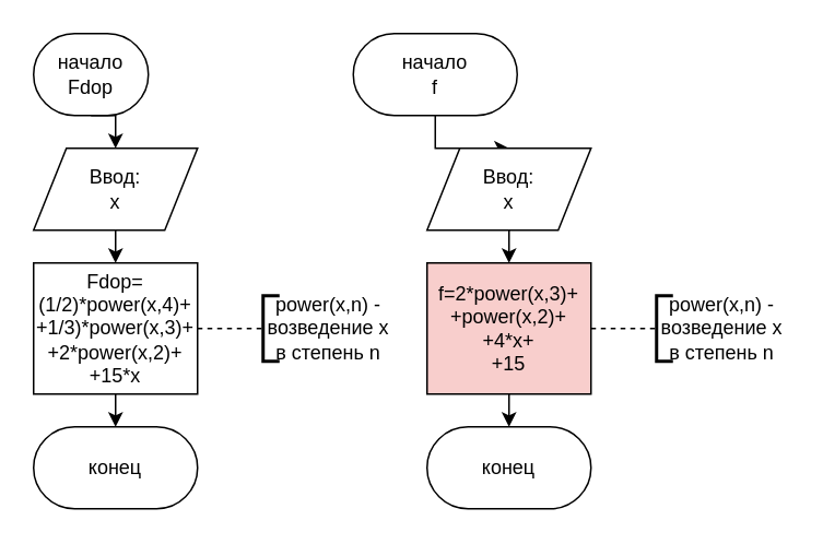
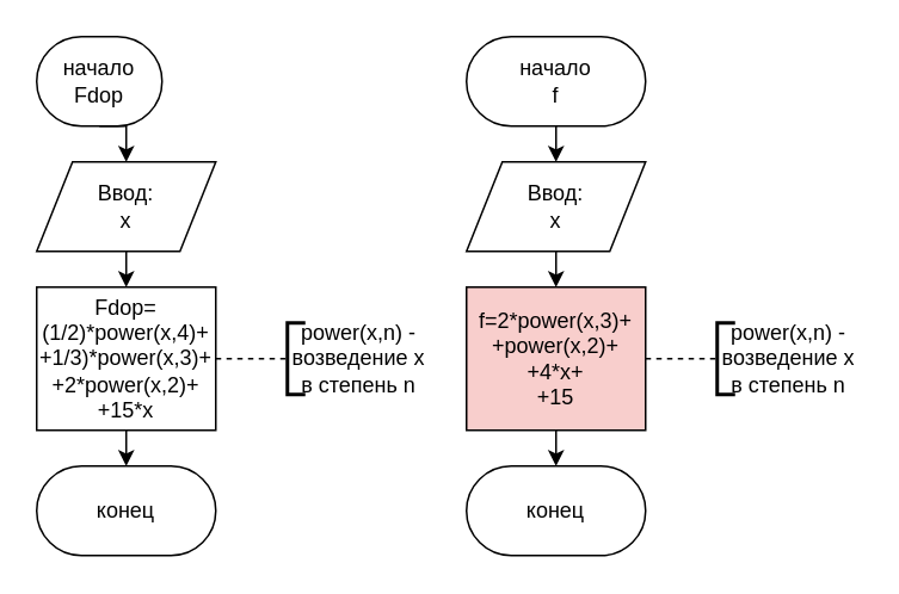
  <mxCell id="0" />
  <mxCell id="1" parent="0" />
  <mxCell id="2" style="edgeStyle=orthogonalEdgeStyle;rounded=0;orthogonalLoop=1;jettySize=auto;html=1;exitX=0.5;exitY=1;exitDx=0;exitDy=0;entryX=0.5;entryY=0;entryDx=0;entryDy=0;" parent="1" source="3" target="7" edge="1"><mxGeometry relative="1" as="geometry" /></mxCell>
  <mxCell id="3" value="начало&lt;br&gt;Fdop" style="rounded=1;whiteSpace=wrap;html=1;arcSize=50;" parent="1" vertex="1"><mxGeometry x="20" y="20" width="70" height="50" as="geometry" /></mxCell>
  <mxCell id="4" style="edgeStyle=orthogonalEdgeStyle;rounded=0;orthogonalLoop=1;jettySize=auto;html=1;exitX=0.5;exitY=1;exitDx=0;exitDy=0;entryX=0.5;entryY=0;entryDx=0;entryDy=0;" parent="1" source="5" target="8" edge="1"><mxGeometry relative="1" as="geometry" /></mxCell>
  <mxCell id="5" value="Fdop=(1/2)*power(x,4)+&lt;br&gt;+1/3)*power(x,3)+&lt;br&gt;+2*power(x,2)+&lt;br&gt;+15*x" style="rounded=0;whiteSpace=wrap;html=1;" parent="1" vertex="1"><mxGeometry x="20" y="160" width="100" height="80" as="geometry" /></mxCell>
  <mxCell id="6" style="edgeStyle=orthogonalEdgeStyle;rounded=0;orthogonalLoop=1;jettySize=auto;html=1;exitX=0.5;exitY=1;exitDx=0;exitDy=0;entryX=0.5;entryY=0;entryDx=0;entryDy=0;" parent="1" source="7" target="5" edge="1"><mxGeometry relative="1" as="geometry" /></mxCell>
  <mxCell id="7" value="Ввод:&lt;br&gt;x" style="shape=parallelogram;perimeter=parallelogramPerimeter;whiteSpace=wrap;html=1;fixedSize=1;" parent="1" vertex="1"><mxGeometry x="20" y="90" width="100" height="50" as="geometry" /></mxCell>
  <mxCell id="8" value="конец" style="rounded=1;whiteSpace=wrap;html=1;arcSize=50;" parent="1" vertex="1"><mxGeometry x="20" y="260" width="100" height="50" as="geometry" /></mxCell>
  <mxCell id="9" style="edgeStyle=orthogonalEdgeStyle;rounded=0;orthogonalLoop=1;jettySize=auto;html=1;exitX=0.5;exitY=1;exitDx=0;exitDy=0;entryX=0.5;entryY=0;entryDx=0;entryDy=0;" parent="1" source="10" target="14" edge="1"><mxGeometry relative="1" as="geometry" /></mxCell>
- <mxCell id="10" value="начало&lt;br&gt;f" style="rounded=1;whiteSpace=wrap;html=1;arcSize=50;" parent="1" vertex="1"><mxGeometry x="215" y="20" width="100" height="50" as="geometry" /></mxCell>
+ <mxCell id="10" value="начало&lt;br&gt;f" style="rounded=1;whiteSpace=wrap;html=1;arcSize=50;" parent="1" vertex="1"><mxGeometry x="260" y="20" width="100" height="50" as="geometry" /></mxCell>
  <mxCell id="11" style="edgeStyle=orthogonalEdgeStyle;rounded=0;orthogonalLoop=1;jettySize=auto;html=1;exitX=0.5;exitY=1;exitDx=0;exitDy=0;entryX=0.5;entryY=0;entryDx=0;entryDy=0;" parent="1" source="12" target="15" edge="1"><mxGeometry relative="1" as="geometry" /></mxCell>
  <mxCell id="12" value="f=2*power(x,3)+&lt;br&gt;+power(x,2)+&lt;br&gt;+4*x+&lt;br&gt;+15" style="rounded=0;whiteSpace=wrap;html=1;fillColor=#f8cecc;" parent="1" vertex="1"><mxGeometry x="260" y="160" width="100" height="80" as="geometry" /></mxCell>
  <mxCell id="13" style="edgeStyle=orthogonalEdgeStyle;rounded=0;orthogonalLoop=1;jettySize=auto;html=1;exitX=0.5;exitY=1;exitDx=0;exitDy=0;entryX=0.5;entryY=0;entryDx=0;entryDy=0;" parent="1" source="14" target="12" edge="1"><mxGeometry relative="1" as="geometry" /></mxCell>
  <mxCell id="14" value="Ввод:&lt;br&gt;x" style="shape=parallelogram;perimeter=parallelogramPerimeter;whiteSpace=wrap;html=1;fixedSize=1;" parent="1" vertex="1"><mxGeometry x="260" y="90" width="100" height="50" as="geometry" /></mxCell>
  <mxCell id="15" value="конец" style="rounded=1;whiteSpace=wrap;html=1;arcSize=50;" parent="1" vertex="1"><mxGeometry x="260" y="260" width="100" height="50" as="geometry" /></mxCell>
  <mxCell id="16" value="" style="endArrow=none;dashed=1;html=1;rounded=0;" parent="1" source="18" edge="1"><mxGeometry width="50" height="50" relative="1" as="geometry"><mxPoint x="120" y="200" as="sourcePoint" /><mxPoint x="160" y="200" as="targetPoint" /></mxGeometry></mxCell>
  <mxCell id="17" value="" style="endArrow=none;dashed=1;html=1;rounded=0;" parent="1" target="18" edge="1"><mxGeometry width="50" height="50" relative="1" as="geometry"><mxPoint x="120" y="200" as="sourcePoint" /><mxPoint x="160" y="200" as="targetPoint" /></mxGeometry></mxCell>
  <mxCell id="18" value="" style="strokeWidth=2;html=1;shape=mxgraph.flowchart.annotation_1;align=left;pointerEvents=1;" parent="1" vertex="1"><mxGeometry x="160" y="180" width="10" height="40" as="geometry" /></mxCell>
  <mxCell id="19" value="power(x,n) - возведение x в степень n" style="text;html=1;strokeColor=none;fillColor=none;align=center;verticalAlign=middle;whiteSpace=wrap;rounded=0;" parent="1" vertex="1"><mxGeometry x="160" y="172.5" width="80" height="55" as="geometry" /></mxCell>
  <mxCell id="20" value="" style="endArrow=none;dashed=1;html=1;rounded=0;" parent="1" source="22" edge="1"><mxGeometry width="50" height="50" relative="1" as="geometry"><mxPoint x="360" y="200" as="sourcePoint" /><mxPoint x="400" y="200" as="targetPoint" /></mxGeometry></mxCell>
  <mxCell id="21" value="" style="endArrow=none;dashed=1;html=1;rounded=0;" parent="1" target="22" edge="1"><mxGeometry width="50" height="50" relative="1" as="geometry"><mxPoint x="360" y="200" as="sourcePoint" /><mxPoint x="400" y="200" as="targetPoint" /></mxGeometry></mxCell>
  <mxCell id="22" value="" style="strokeWidth=2;html=1;shape=mxgraph.flowchart.annotation_1;align=left;pointerEvents=1;" parent="1" vertex="1"><mxGeometry x="400" y="180" width="10" height="40" as="geometry" /></mxCell>
  <mxCell id="23" value="power(x,n) - возведение x в степень n" style="text;html=1;strokeColor=none;fillColor=none;align=center;verticalAlign=middle;whiteSpace=wrap;rounded=0;" parent="1" vertex="1"><mxGeometry x="400" y="172.5" width="80" height="55" as="geometry" /></mxCell>
